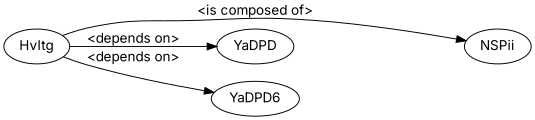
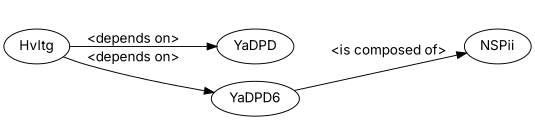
  digraph {
    fontname=Inter
    rankdir=LR
    node [fontname=Inter]
    edge [fontname=Inter]
    n1 [label=NSPii]
    n2 [label=YaDPD]
    n3 [label=YaDPD6]
    n4 [label=Hvltg]
-   n4 -> n1 [label="<is composed of>"]
+   n3 -> n1 [label="<is composed of>"]
    n4 -> n2 [label="<depends on>"]
    n4 -> n3 [label="<depends on>"]
  }
